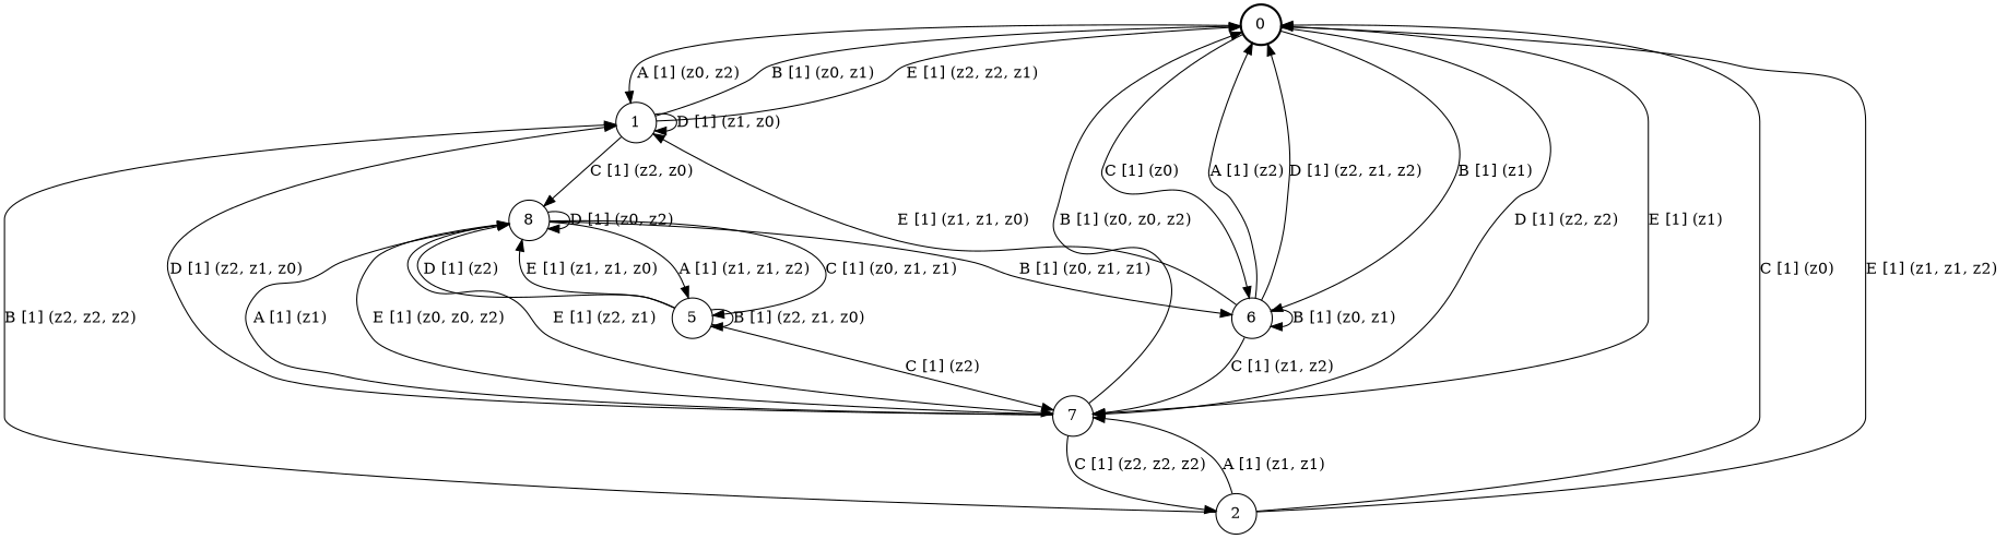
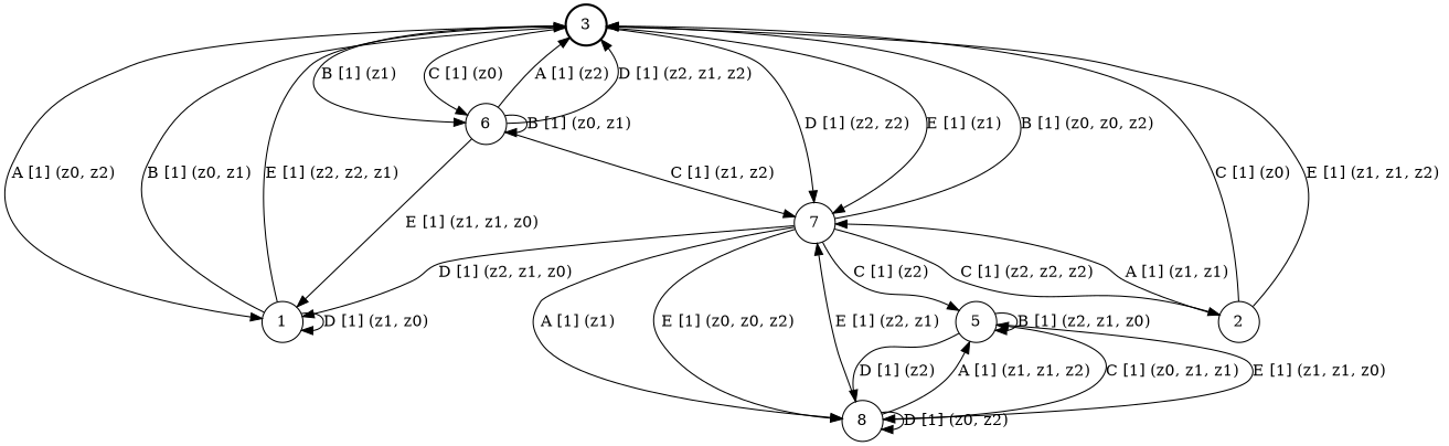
  digraph {
    node [shape=circle]
-   0 [style=bold]
+   0 [style=bold label=3]
    1
    6
    n4 [label=7]
    n5 [label=8]
    2
    5
    0 -> 1 [label="A [1] (z0, z2) "]
    0 -> 6 [label="B [1] (z1) "]
    0 -> 6 [label="C [1] (z0) "]
    0 -> n4 [label="D [1] (z2, z2) "]
    0 -> n4 [label="E [1] (z1) "]
    1 -> 0 [label="B [1] (z0, z1) "]
    1 -> 0 [label="E [1] (z2, z2, z1) "]
    1 -> 1 [label="D [1] (z1, z0) "]
-   1 -> n5 [label="C [1] (z2, z0) "]
    6 -> 0 [label="A [1] (z2) "]
    6 -> 0 [label="D [1] (z2, z1, z2) "]
    6 -> 1 [label="E [1] (z1, z1, z0) "]
    6 -> 6 [label="B [1] (z0, z1) "]
    6 -> n4 [label="C [1] (z1, z2) "]
    n4 -> 0 [label="B [1] (z0, z0, z2) "]
    n4 -> 1 [label="D [1] (z2, z1, z0) "]
    n4 -> n5 [label="A [1] (z1) "]
    n4 -> n5 [label="E [1] (z0, z0, z2) "]
    n4 -> 2 [label="C [1] (z2, z2, z2) "]
-   n5 -> 6 [label="B [1] (z0, z1, z1) "]
    n5 -> n4 [label="E [1] (z2, z1) "]
    n5 -> n5 [label="D [1] (z0, z2) "]
    n5 -> 5 [label="A [1] (z1, z1, z2) "]
    n5 -> 5 [label="C [1] (z0, z1, z1) "]
    2 -> 0 [label="C [1] (z0) "]
    2 -> 0 [label="E [1] (z1, z1, z2) "]
-   2 -> 1 [label="B [1] (z2, z2, z2) "]
    2 -> n4 [label="A [1] (z1, z1) "]
-   5 -> n4 [label="C [1] (z2) "]
+   n4 -> 5 [label="C [1] (z2) "]
    5 -> n5 [label="D [1] (z2) "]
    5 -> n5 [label="E [1] (z1, z1, z0) "]
    5 -> 5 [label="B [1] (z2, z1, z0) "]
  }
